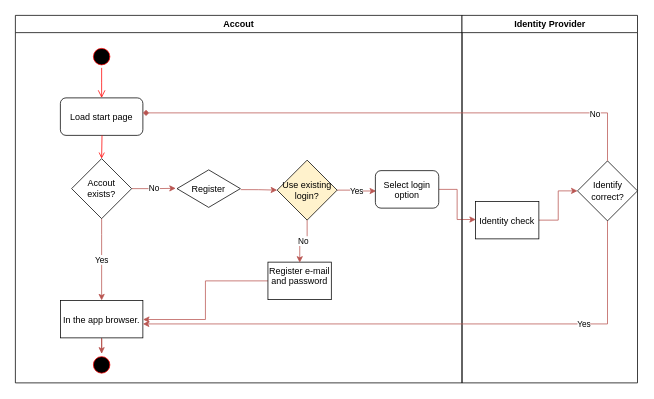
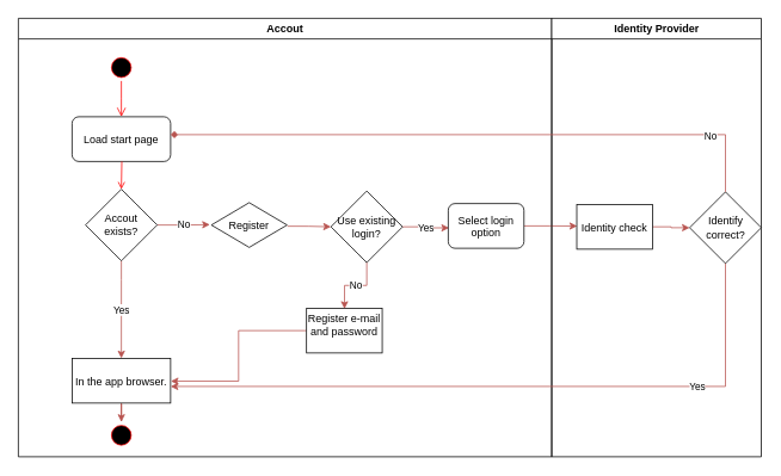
  <mxCell id="0" />
  <mxCell id="1" parent="0" />
  <mxCell id="2" value="Accout" style="swimlane;whiteSpace=wrap" parent="1" vertex="1"><mxGeometry x="20" y="20" width="595.5" height="490" as="geometry" /></mxCell>
  <mxCell id="3" value="" style="ellipse;shape=startState;fillColor=#000000;strokeColor=#ff0000;" parent="2" vertex="1"><mxGeometry x="100" y="40" width="30" height="30" as="geometry" /></mxCell>
  <mxCell id="4" value="" style="edgeStyle=elbowEdgeStyle;elbow=horizontal;verticalAlign=bottom;endArrow=open;endSize=8;strokeColor=#FF0000;endFill=1;rounded=0" parent="2" source="3" target="5" edge="1"><mxGeometry x="100" y="40" as="geometry"><mxPoint x="115" y="110" as="targetPoint" /></mxGeometry></mxCell>
  <mxCell id="5" value="Load start page" style="rounded=1;" parent="2" vertex="1"><mxGeometry x="60" y="110" width="110" height="50" as="geometry" /></mxCell>
  <mxCell id="6" value="" style="endArrow=open;strokeColor=#FF0000;endFill=1;rounded=0;entryX=0.5;entryY=0;entryDx=0;entryDy=0;" parent="2" target="9" edge="1"><mxGeometry relative="1" as="geometry"><mxPoint x="115.5" y="160" as="sourcePoint" /><mxPoint x="115" y="282" as="targetPoint" /></mxGeometry></mxCell>
  <mxCell id="7" value="Yes" style="edgeStyle=orthogonalEdgeStyle;rounded=0;orthogonalLoop=1;jettySize=auto;html=1;entryX=0.5;entryY=0;entryDx=0;entryDy=0;fillColor=#f8cecc;strokeColor=#b85450;entryPerimeter=0;" edge="1" parent="2" source="9" target="11"><mxGeometry relative="1" as="geometry"><Array as="points"><mxPoint x="115" y="292" /><mxPoint x="115" y="292" /></Array></mxGeometry></mxCell>
  <mxCell id="8" value="No" style="edgeStyle=orthogonalEdgeStyle;rounded=0;orthogonalLoop=1;jettySize=auto;html=1;exitX=1;exitY=0.5;exitDx=0;exitDy=0;entryX=-0.02;entryY=0.492;entryDx=0;entryDy=0;entryPerimeter=0;fillColor=#f8cecc;strokeColor=#b85450;" edge="1" parent="2" source="9" target="13"><mxGeometry relative="1" as="geometry" /></mxCell>
  <mxCell id="9" value="&lt;div&gt;Accout &lt;br&gt;&lt;/div&gt;&lt;div&gt;exists?&lt;/div&gt;" style="rhombus;whiteSpace=wrap;html=1;" vertex="1" parent="2"><mxGeometry x="75" y="191" width="80" height="80" as="geometry" /></mxCell>
  <mxCell id="10" style="edgeStyle=orthogonalEdgeStyle;rounded=0;orthogonalLoop=1;jettySize=auto;html=1;fillColor=#f8cecc;strokeColor=#b85450;" edge="1" parent="2" source="11" target="12"><mxGeometry relative="1" as="geometry" /></mxCell>
  <mxCell id="11" value="In the app browser." style="" vertex="1" parent="2"><mxGeometry x="60" y="380" width="110" height="50" as="geometry" /></mxCell>
  <mxCell id="12" value="" style="ellipse;shape=startState;fillColor=#000000;strokeColor=#ff0000;" vertex="1" parent="2"><mxGeometry x="100" y="451" width="30" height="30" as="geometry" /></mxCell>
  <mxCell id="13" value="Register" style="rhombus;" vertex="1" parent="2"><mxGeometry x="215.5" y="206" width="84.5" height="50" as="geometry" /></mxCell>
  <mxCell id="14" style="edgeStyle=orthogonalEdgeStyle;rounded=0;orthogonalLoop=1;jettySize=auto;html=1;entryX=1.002;entryY=0.51;entryDx=0;entryDy=0;entryPerimeter=0;fillColor=#f8cecc;strokeColor=#b85450;" edge="1" parent="2" source="15" target="11"><mxGeometry relative="1" as="geometry" /></mxCell>
- <mxCell id="15" value="Register e-mail&#10;and password&#10;" style="" vertex="1" parent="2"><mxGeometry x="336.75" y="329" width="84.5" height="50" as="geometry" /></mxCell>
+ <mxCell id="15" value="Register e-mail&#10;and password&#10;" style="" vertex="1" parent="2"><mxGeometry x="321.75" y="324" width="84.5" height="50" as="geometry" /></mxCell>
  <mxCell id="16" value="Yes" style="edgeStyle=orthogonalEdgeStyle;rounded=0;orthogonalLoop=1;jettySize=auto;html=1;entryX=0.01;entryY=0.543;entryDx=0;entryDy=0;entryPerimeter=0;fillColor=#f8cecc;strokeColor=#b85450;" edge="1" parent="1" source="18" target="21"><mxGeometry relative="1" as="geometry" /></mxCell>
  <mxCell id="17" value="No" style="edgeStyle=orthogonalEdgeStyle;rounded=0;orthogonalLoop=1;jettySize=auto;html=1;fillColor=#f8cecc;strokeColor=#b85450;exitX=0.5;exitY=1;exitDx=0;exitDy=0;entryX=0.502;entryY=0.014;entryDx=0;entryDy=0;entryPerimeter=0;" edge="1" parent="1" source="18" target="15"><mxGeometry relative="1" as="geometry"><mxPoint x="427" y="293" as="sourcePoint" /><mxPoint x="428" y="342" as="targetPoint" /></mxGeometry></mxCell>
- <mxCell id="18" value="&lt;div&gt;Use existing login?&lt;br&gt;&lt;/div&gt;" style="rhombus;whiteSpace=wrap;html=1;fillColor=#fff2cc;" vertex="1" parent="1"><mxGeometry x="369" y="213" width="80" height="80" as="geometry" /></mxCell>
+ <mxCell id="18" value="&lt;div&gt;Use existing login?&lt;br&gt;&lt;/div&gt;" style="rhombus;whiteSpace=wrap;html=1;" vertex="1" parent="1"><mxGeometry x="369" y="213" width="80" height="80" as="geometry" /></mxCell>
  <mxCell id="19" style="edgeStyle=orthogonalEdgeStyle;rounded=0;orthogonalLoop=1;jettySize=auto;html=1;entryX=0;entryY=0.5;entryDx=0;entryDy=0;fillColor=#f8cecc;strokeColor=#b85450;exitX=1.006;exitY=0.527;exitDx=0;exitDy=0;exitPerimeter=0;" edge="1" parent="1" source="13" target="18"><mxGeometry relative="1" as="geometry"><mxPoint x="320" y="252" as="sourcePoint" /></mxGeometry></mxCell>
  <mxCell id="20" style="edgeStyle=orthogonalEdgeStyle;rounded=0;orthogonalLoop=1;jettySize=auto;html=1;entryX=0.005;entryY=0.484;entryDx=0;entryDy=0;entryPerimeter=0;fillColor=#f8cecc;strokeColor=#b85450;" edge="1" parent="1" source="21" target="24"><mxGeometry relative="1" as="geometry"><mxPoint x="630" y="252" as="targetPoint" /></mxGeometry></mxCell>
  <mxCell id="21" value="Select login &#10;option" style="rounded=1;" vertex="1" parent="1"><mxGeometry x="500" y="227" width="84.5" height="50" as="geometry" /></mxCell>
  <mxCell id="22" value="Identity Provider" style="swimlane;whiteSpace=wrap" vertex="1" parent="1"><mxGeometry x="615.5" y="20" width="234" height="490" as="geometry" /></mxCell>
  <mxCell id="23" style="edgeStyle=orthogonalEdgeStyle;rounded=0;orthogonalLoop=1;jettySize=auto;html=1;entryX=0;entryY=0.5;entryDx=0;entryDy=0;fillColor=#f8cecc;strokeColor=#b85450;" edge="1" parent="22" source="24" target="25"><mxGeometry relative="1" as="geometry" /></mxCell>
- <mxCell id="24" value="Identity check" style="" vertex="1" parent="22"><mxGeometry x="18" y="248" width="84.5" height="50" as="geometry" /></mxCell>
+ <mxCell id="24" value="Identity check" style="" vertex="1" parent="22"><mxGeometry x="28" y="208" width="84.5" height="50" as="geometry" /></mxCell>
  <mxCell id="25" value="&lt;div&gt;Identify correct?&lt;br&gt;&lt;/div&gt;" style="rhombus;whiteSpace=wrap;html=1;" vertex="1" parent="22"><mxGeometry x="154" y="194" width="80" height="80" as="geometry" /></mxCell>
  <mxCell id="26" style="edgeStyle=orthogonalEdgeStyle;rounded=0;orthogonalLoop=1;jettySize=auto;html=1;entryX=1;entryY=0.4;entryDx=0;entryDy=0;entryPerimeter=0;fillColor=#f8cecc;strokeColor=#b85450;exitX=0.5;exitY=0;exitDx=0;exitDy=0;endArrow=diamond;" edge="1" parent="1" source="25" target="5"><mxGeometry relative="1" as="geometry"><Array as="points"><mxPoint x="810" y="150" /></Array></mxGeometry></mxCell>
  <mxCell id="27" value="No" style="edgeLabel;html=1;align=center;verticalAlign=middle;resizable=0;points=[];" vertex="1" connectable="0" parent="26"><mxGeometry x="-0.762" y="1" relative="1" as="geometry"><mxPoint as="offset" /></mxGeometry></mxCell>
  <mxCell id="28" style="edgeStyle=orthogonalEdgeStyle;rounded=0;orthogonalLoop=1;jettySize=auto;html=1;entryX=1;entryY=0.628;entryDx=0;entryDy=0;entryPerimeter=0;exitX=0.5;exitY=1;exitDx=0;exitDy=0;fillColor=#f8cecc;strokeColor=#b85450;" edge="1" parent="1" source="25" target="11"><mxGeometry relative="1" as="geometry" /></mxCell>
  <mxCell id="29" value="Yes" style="edgeLabel;html=1;align=center;verticalAlign=middle;resizable=0;points=[];" vertex="1" connectable="0" parent="28"><mxGeometry x="-0.553" relative="1" as="geometry"><mxPoint as="offset" /></mxGeometry></mxCell>
